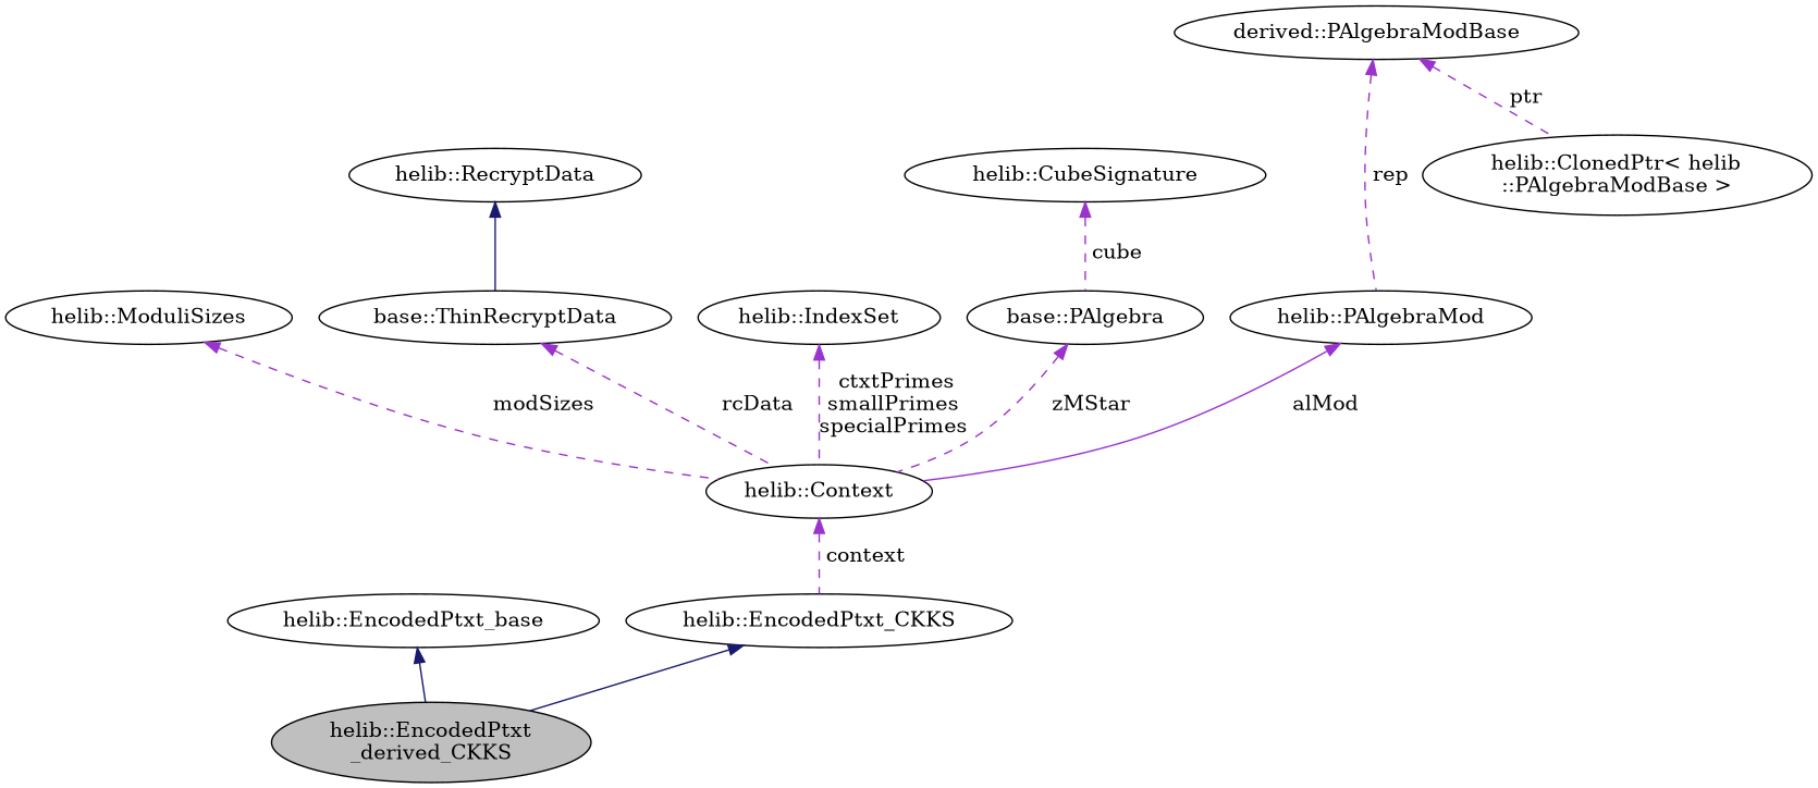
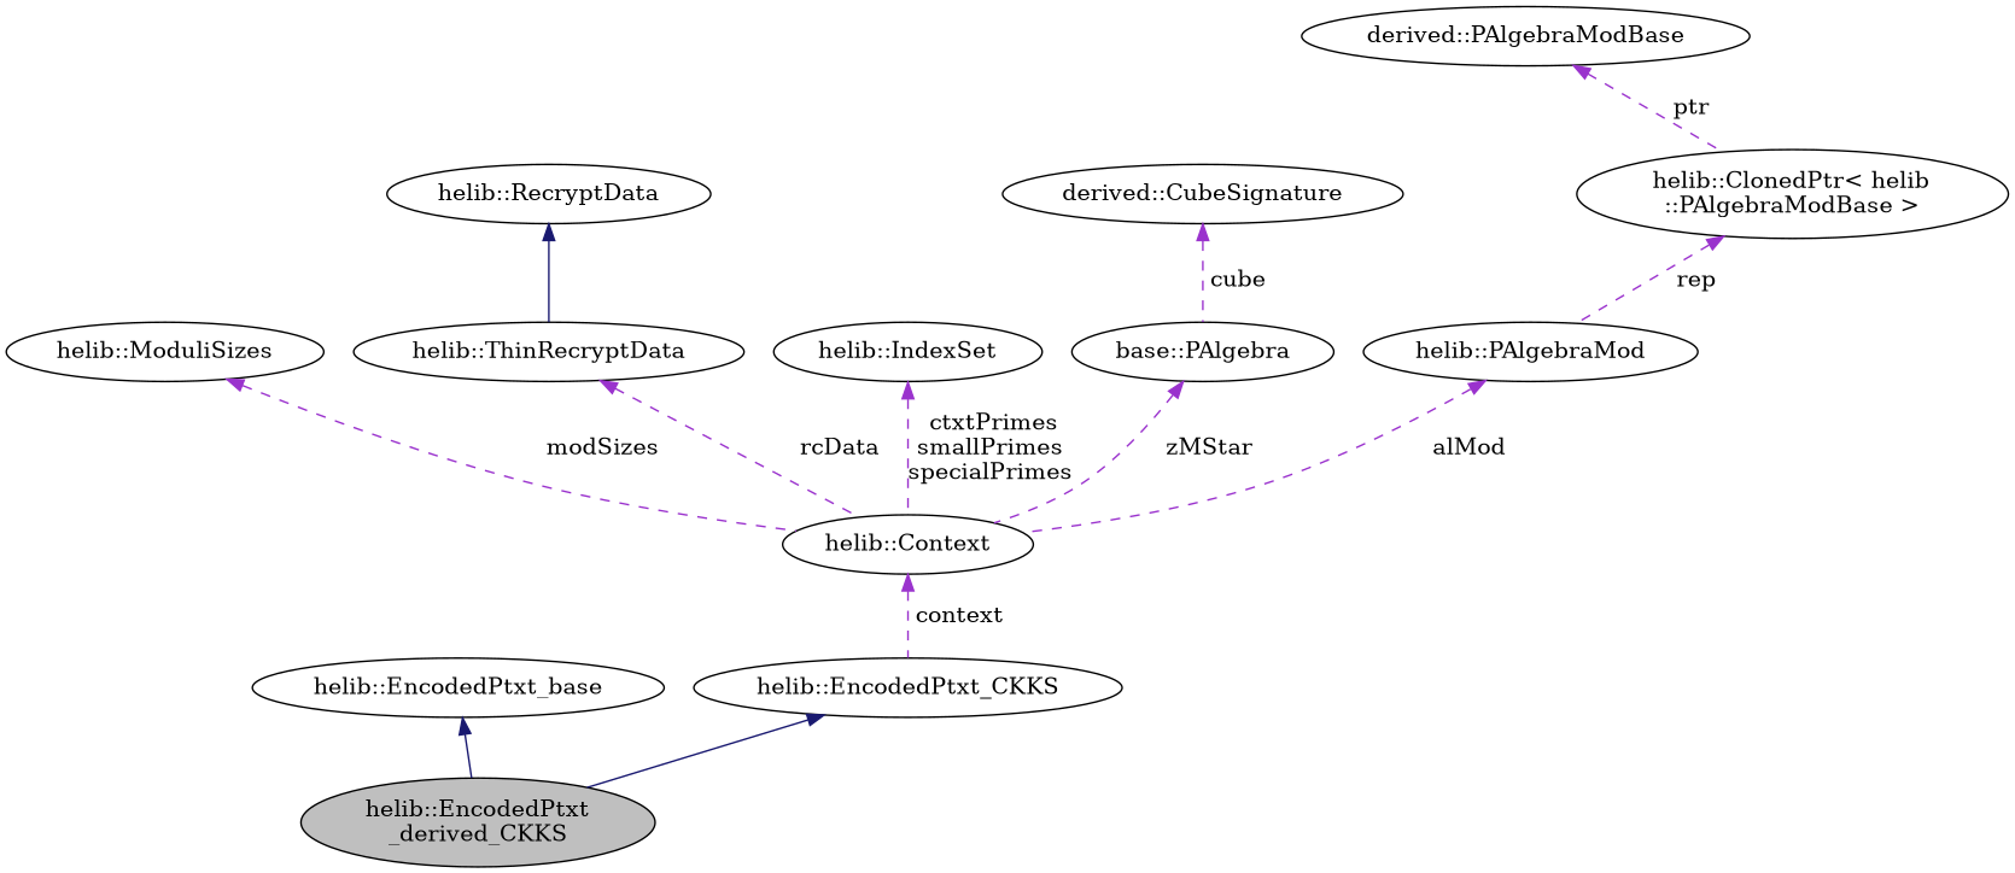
  digraph {
    rankdir=TB
    node [color=black fillcolor=white style=filled]
    edge [color=darkorchid3 dir=back style=dashed]
    n1 [fillcolor=grey75 fontcolor=black label="helib::EncodedPtxt\l_derived_CKKS"]
    n2 [label="helib::EncodedPtxt_base"]
    n3 [label="helib::EncodedPtxt_CKKS"]
    n4 [label="helib::Context"]
    n5 [label="helib::ModuliSizes"]
-   n6 [label="base::ThinRecryptData"]
+   n6 [label="helib::ThinRecryptData"]
    n7 [label="helib::RecryptData"]
    n8 [label="helib::IndexSet"]
    n9 [label="base::PAlgebra"]
-   n10 [label="helib::CubeSignature"]
+   n10 [label="derived::CubeSignature"]
    n11 [label="helib::PAlgebraMod"]
    n12 [label="helib::ClonedPtr\< helib\l::PAlgebraModBase \>"]
    n13 [label="derived::PAlgebraModBase"]
    n2 -> n1 [color=midnightblue style=solid]
    n3 -> n1 [color=midnightblue style=solid]
    n4 -> n3 [label=" context"]
    n5 -> n4 [label=" modSizes"]
    n6 -> n4 [label=" rcData"]
    n7 -> n6 [color=midnightblue style=solid]
    n8 -> n4 [label=" ctxtPrimes\nsmallPrimes\nspecialPrimes"]
    n9 -> n4 [label=" zMStar"]
    n10 -> n9 [label=" cube"]
-   n11 -> n4 [label=" alMod" style=solid]
-   n13 -> n11 [label=" rep"]
+   n11 -> n4 [label=" alMod"]
+   n12 -> n11 [label=" rep"]
    n13 -> n12 [label=" ptr"]
  }
